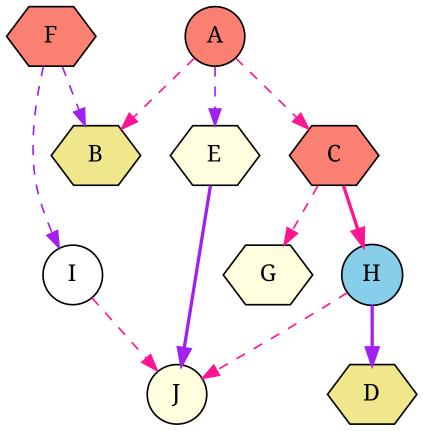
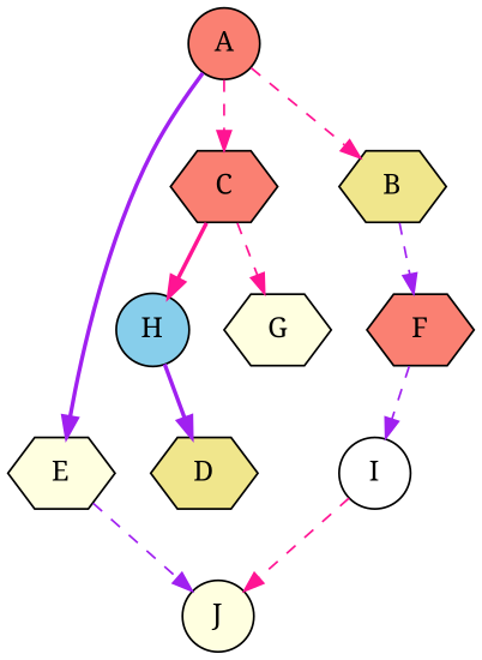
  digraph {
    fontname="Noto Serif"
    node [fillcolor=lightyellow fontname="Noto Serif" shape=hexagon style=filled]
    edge [color=deeppink fontname="Noto Serif" style=dashed]
    I [fillcolor=white shape=circle]
    J [shape=circle]
    H [fillcolor=skyblue shape=circle]
    D [fillcolor=khaki]
    F [fillcolor=salmon]
    E
    C [fillcolor=salmon]
    G
    B [fillcolor=khaki]
    A [fillcolor=salmon shape=circle]
    I -> J
-   H -> J
    H -> D [color=purple style=bold]
    F -> I [color=purple]
-   E -> J [color=purple style=bold]
+   E -> J [color=purple]
    C -> H [style=bold]
    C -> G
-   F -> B [color=purple]
-   A -> E [color=purple]
+   B -> F [color=purple]
+   A -> E [color=purple style=bold]
    A -> C
    A -> B
  }
